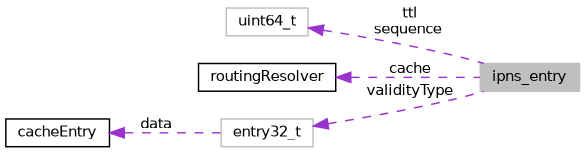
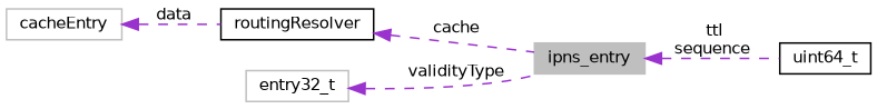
  digraph {
    rankdir=LR
    node [color=grey75 fillcolor=white fontname=Helvetica fontsize=10 shape=record style=filled]
    edge [color=darkorchid3 dir=back fontname=Helvetica fontsize=10 labelfontname=Helvetica labelfontsize=10 style=dashed]
    n1 [fillcolor=grey75 fontcolor=black height=0.2 label=ipns_entry width=0.4]
-   n2 [height=0.2 label=uint64_t width=0.4]
+   n2 [color=black height=0.2 label=uint64_t width=0.4]
    n3 [color=black height=0.2 label=routingResolver width=0.4]
-   n4 [color=black height=0.2 label=cacheEntry width=0.4]
+   n4 [height=0.2 label=cacheEntry width=0.4]
    n5 [height=0.2 label=entry32_t width=0.4]
-   n2 -> n1 [label=" ttl\nsequence"]
+   n1 -> n2 [label=" ttl\nsequence"]
    n3 -> n1 [label=" cache"]
-   n4 -> n5 [label=" data"]
+   n4 -> n3 [label=" data"]
    n5 -> n1 [label=" validityType"]
  }
